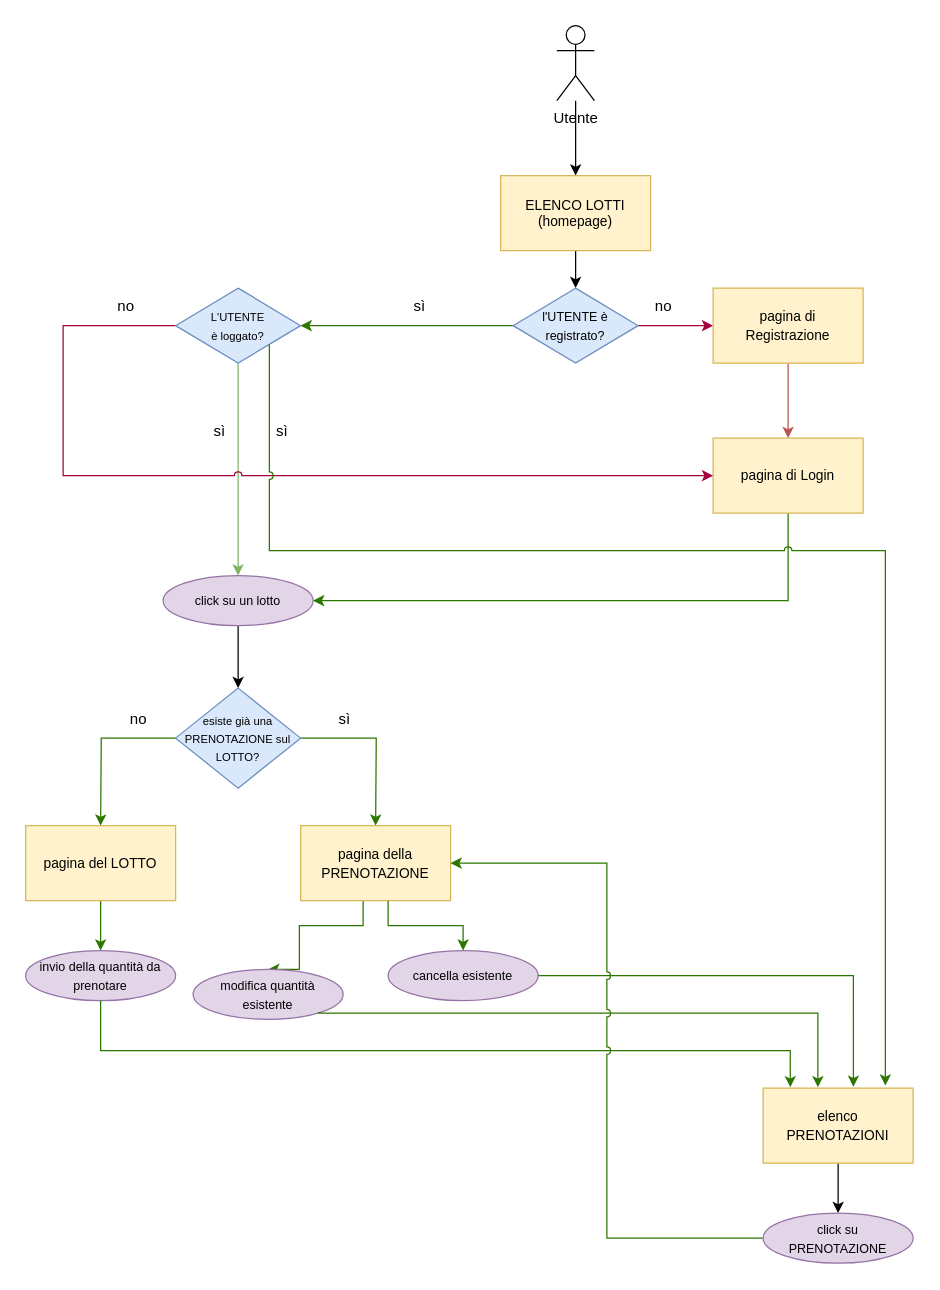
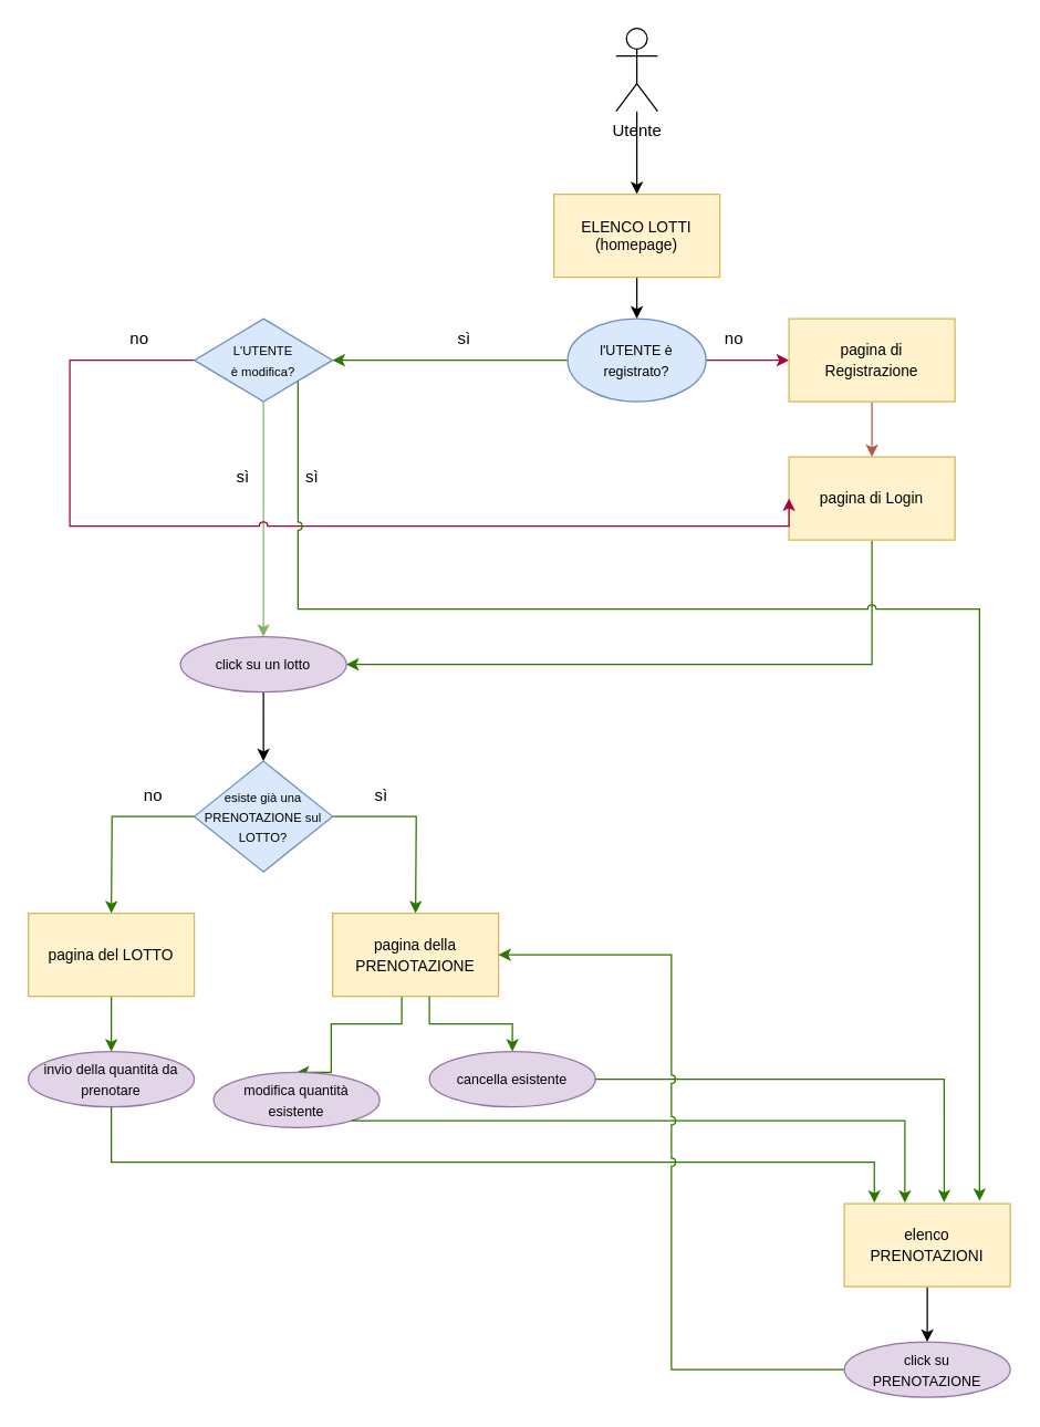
  <mxCell id="0" />
  <mxCell id="1" parent="0" />
  <mxCell id="2" value="" style="edgeStyle=orthogonalEdgeStyle;shape=connector;rounded=0;orthogonalLoop=1;jettySize=auto;html=1;strokeColor=default;align=center;verticalAlign=middle;fontFamily=Helvetica;fontSize=11;fontColor=default;labelBackgroundColor=default;endArrow=classic;" edge="1" parent="1" source="3" target="5"><mxGeometry relative="1" as="geometry" /></mxCell>
  <mxCell id="3" value="Utente" style="shape=umlActor;verticalLabelPosition=bottom;verticalAlign=top;html=1;" vertex="1" parent="1"><mxGeometry x="445" y="20" width="30" height="60" as="geometry" /></mxCell>
  <mxCell id="4" value="" style="edgeStyle=orthogonalEdgeStyle;shape=connector;rounded=0;orthogonalLoop=1;jettySize=auto;html=1;strokeColor=default;align=center;verticalAlign=middle;fontFamily=Helvetica;fontSize=11;fontColor=default;labelBackgroundColor=default;endArrow=classic;" edge="1" parent="1" source="5" target="39"><mxGeometry relative="1" as="geometry" /></mxCell>
  <mxCell id="5" value="&lt;font style=&quot;font-size: 11px;&quot;&gt;ELENCO LOTTI&lt;/font&gt;&lt;div style=&quot;font-size: 11px;&quot;&gt;&lt;font style=&quot;font-size: 11px;&quot;&gt;(homepage)&lt;/font&gt;&lt;/div&gt;" style="rounded=0;whiteSpace=wrap;html=1;fillColor=#fff2cc;strokeColor=#d6b656;" vertex="1" parent="1"><mxGeometry x="400" y="140" width="120" height="60" as="geometry" /></mxCell>
  <mxCell id="6" style="edgeStyle=orthogonalEdgeStyle;shape=connector;rounded=0;orthogonalLoop=1;jettySize=auto;html=1;strokeColor=default;align=center;verticalAlign=middle;fontFamily=Helvetica;fontSize=11;fontColor=default;labelBackgroundColor=default;endArrow=classic;" edge="1" parent="1" source="7" target="10"><mxGeometry relative="1" as="geometry" /></mxCell>
  <mxCell id="7" value="&lt;font style=&quot;font-size: 10px;&quot;&gt;click su un lotto&lt;/font&gt;" style="ellipse;whiteSpace=wrap;html=1;fillColor=#e1d5e7;strokeColor=#9673a6;" vertex="1" parent="1"><mxGeometry x="130" y="460" width="120" height="40" as="geometry" /></mxCell>
  <mxCell id="8" style="edgeStyle=orthogonalEdgeStyle;rounded=0;orthogonalLoop=1;jettySize=auto;html=1;fillColor=#60a917;strokeColor=#2D7600;" edge="1" parent="1" source="10"><mxGeometry relative="1" as="geometry"><mxPoint x="80" y="660" as="targetPoint" /></mxGeometry></mxCell>
  <mxCell id="9" style="edgeStyle=orthogonalEdgeStyle;rounded=0;orthogonalLoop=1;jettySize=auto;html=1;fillColor=#60a917;strokeColor=#2D7600;" edge="1" parent="1" source="10"><mxGeometry relative="1" as="geometry"><mxPoint x="300" y="660" as="targetPoint" /></mxGeometry></mxCell>
  <mxCell id="10" value="&lt;font style=&quot;font-size: 9px;&quot;&gt;esiste già una PRENOTAZIONE sul LOTTO?&lt;/font&gt;" style="rhombus;whiteSpace=wrap;html=1;fillColor=#dae8fc;strokeColor=#6c8ebf;" vertex="1" parent="1"><mxGeometry x="140" y="550" width="100" height="80" as="geometry" /></mxCell>
  <mxCell id="11" value="sì" style="text;html=1;align=center;verticalAlign=middle;resizable=0;points=[];autosize=1;strokeColor=none;fillColor=none;" vertex="1" parent="1"><mxGeometry x="280" y="650" width="30" height="30" as="geometry" /></mxCell>
  <mxCell id="12" style="edgeStyle=orthogonalEdgeStyle;shape=connector;rounded=0;orthogonalLoop=1;jettySize=auto;html=1;entryX=1;entryY=0.5;entryDx=0;entryDy=0;strokeColor=#2D7600;align=center;verticalAlign=middle;fontFamily=Helvetica;fontSize=11;fontColor=default;labelBackgroundColor=default;endArrow=classic;fillColor=#60a917;" edge="1" parent="1" source="13" target="7"><mxGeometry relative="1" as="geometry"><Array as="points"><mxPoint x="630" y="480" /></Array></mxGeometry></mxCell>
- <mxCell id="13" value="&lt;span style=&quot;font-size: 11px;&quot;&gt;pagina di Login&lt;/span&gt;" style="rounded=0;whiteSpace=wrap;html=1;fillColor=#fff2cc;strokeColor=#d6b656;" vertex="1" parent="1"><mxGeometry x="570" y="350" width="120" height="60" as="geometry" /></mxCell>
+ <mxCell id="13" value="&lt;span style=&quot;font-size: 11px;&quot;&gt;pagina di Login&lt;/span&gt;" style="rounded=0;whiteSpace=wrap;html=1;fillColor=#fff2cc;strokeColor=#d6b656;" vertex="1" parent="1"><mxGeometry x="570" y="330" width="120" height="60" as="geometry" /></mxCell>
  <mxCell id="14" value="no" style="text;html=1;align=center;verticalAlign=middle;resizable=0;points=[];autosize=1;strokeColor=none;fillColor=none;" vertex="1" parent="1"><mxGeometry x="80" y="230" width="40" height="30" as="geometry" /></mxCell>
  <mxCell id="15" value="" style="edgeStyle=orthogonalEdgeStyle;shape=connector;rounded=0;orthogonalLoop=1;jettySize=auto;html=1;strokeColor=#2D7600;align=center;verticalAlign=middle;fontFamily=Helvetica;fontSize=11;fontColor=default;labelBackgroundColor=default;endArrow=classic;fillColor=#60a917;" edge="1" parent="1" source="16" target="21"><mxGeometry relative="1" as="geometry" /></mxCell>
  <mxCell id="16" value="&lt;span style=&quot;font-size: 11px;&quot;&gt;pagina del LOTTO&lt;/span&gt;" style="rounded=0;whiteSpace=wrap;html=1;fillColor=#fff2cc;strokeColor=#d6b656;" vertex="1" parent="1"><mxGeometry x="20" y="660" width="120" height="60" as="geometry" /></mxCell>
  <mxCell id="17" value="sì" style="text;html=1;align=center;verticalAlign=middle;resizable=0;points=[];autosize=1;strokeColor=none;fillColor=none;" vertex="1" parent="1"><mxGeometry x="260" y="560" width="30" height="30" as="geometry" /></mxCell>
  <mxCell id="18" style="edgeStyle=orthogonalEdgeStyle;shape=connector;rounded=0;orthogonalLoop=1;jettySize=auto;html=1;entryX=0.5;entryY=0;entryDx=0;entryDy=0;strokeColor=#2D7600;align=center;verticalAlign=middle;fontFamily=Helvetica;fontSize=11;fontColor=default;labelBackgroundColor=default;endArrow=classic;fillColor=#60a917;" edge="1" parent="1" source="19" target="22"><mxGeometry relative="1" as="geometry"><Array as="points"><mxPoint x="290" y="740" /><mxPoint x="239" y="740" /></Array></mxGeometry></mxCell>
  <mxCell id="19" value="&lt;span style=&quot;font-size: 11px;&quot;&gt;pagina della PRENOTAZIONE&lt;/span&gt;" style="rounded=0;whiteSpace=wrap;html=1;fillColor=#fff2cc;strokeColor=#d6b656;" vertex="1" parent="1"><mxGeometry x="240" y="660" width="120" height="60" as="geometry" /></mxCell>
  <mxCell id="20" value="no" style="text;html=1;align=center;verticalAlign=middle;resizable=0;points=[];autosize=1;strokeColor=none;fillColor=none;" vertex="1" parent="1"><mxGeometry x="90" y="560" width="40" height="30" as="geometry" /></mxCell>
  <mxCell id="21" value="&lt;font style=&quot;font-size: 10px;&quot;&gt;invio della quantità da prenotare&lt;/font&gt;" style="ellipse;whiteSpace=wrap;html=1;fillColor=#e1d5e7;strokeColor=#9673a6;" vertex="1" parent="1"><mxGeometry x="20" y="760" width="120" height="40" as="geometry" /></mxCell>
  <mxCell id="22" value="&lt;font style=&quot;font-size: 10px;&quot;&gt;modifica quantità esistente&lt;/font&gt;" style="ellipse;whiteSpace=wrap;html=1;fillColor=#e1d5e7;strokeColor=#9673a6;" vertex="1" parent="1"><mxGeometry x="154" y="775" width="120" height="40" as="geometry" /></mxCell>
  <mxCell id="23" value="&lt;font style=&quot;font-size: 10px;&quot;&gt;cancella esistente&lt;/font&gt;" style="ellipse;whiteSpace=wrap;html=1;fillColor=#e1d5e7;strokeColor=#9673a6;" vertex="1" parent="1"><mxGeometry x="310" y="760" width="120" height="40" as="geometry" /></mxCell>
  <mxCell id="24" style="edgeStyle=orthogonalEdgeStyle;shape=connector;rounded=0;orthogonalLoop=1;jettySize=auto;html=1;entryX=0.5;entryY=0;entryDx=0;entryDy=0;strokeColor=#2D7600;align=center;verticalAlign=middle;fontFamily=Helvetica;fontSize=11;fontColor=default;labelBackgroundColor=default;endArrow=classic;fillColor=#60a917;" edge="1" parent="1" source="19" target="23"><mxGeometry relative="1" as="geometry"><Array as="points"><mxPoint x="310" y="740" /><mxPoint x="370" y="740" /></Array></mxGeometry></mxCell>
  <mxCell id="25" style="edgeStyle=orthogonalEdgeStyle;shape=connector;rounded=0;orthogonalLoop=1;jettySize=auto;html=1;entryX=0.5;entryY=0;entryDx=0;entryDy=0;strokeColor=#82b366;align=center;verticalAlign=middle;fontFamily=Helvetica;fontSize=11;fontColor=default;labelBackgroundColor=default;endArrow=classic;fillColor=#d5e8d4;" edge="1" parent="1" source="27" target="7"><mxGeometry relative="1" as="geometry" /></mxCell>
  <mxCell id="26" style="edgeStyle=orthogonalEdgeStyle;shape=connector;rounded=0;orthogonalLoop=1;jettySize=auto;html=1;exitX=0;exitY=0.5;exitDx=0;exitDy=0;entryX=0;entryY=0.5;entryDx=0;entryDy=0;strokeColor=#A50040;align=center;verticalAlign=middle;fontFamily=Helvetica;fontSize=11;fontColor=default;labelBackgroundColor=default;endArrow=classic;jumpStyle=arc;fillColor=#d80073;" edge="1" parent="1" source="27" target="13"><mxGeometry relative="1" as="geometry"><Array as="points"><mxPoint x="50" y="260" /><mxPoint x="50" y="380" /></Array></mxGeometry></mxCell>
- <mxCell id="27" value="&lt;font style=&quot;font-size: 9px;&quot;&gt;L'UTENTE&lt;/font&gt;&lt;div&gt;&lt;font style=&quot;font-size: 9px;&quot;&gt;è loggato?&lt;/font&gt;&lt;/div&gt;" style="rhombus;whiteSpace=wrap;html=1;fillColor=#dae8fc;strokeColor=#6c8ebf;" vertex="1" parent="1"><mxGeometry x="140" y="230" width="100" height="60" as="geometry" /></mxCell>
+ <mxCell id="27" value="&lt;font style=&quot;font-size: 9px;&quot;&gt;L'UTENTE&lt;/font&gt;&lt;div&gt;&lt;font style=&quot;font-size: 9px;&quot;&gt;è modifica?&lt;/font&gt;&lt;/div&gt;" style="rhombus;whiteSpace=wrap;html=1;fillColor=#dae8fc;strokeColor=#6c8ebf;" vertex="1" parent="1"><mxGeometry x="140" y="230" width="100" height="60" as="geometry" /></mxCell>
  <mxCell id="28" style="edgeStyle=orthogonalEdgeStyle;shape=connector;rounded=0;orthogonalLoop=1;jettySize=auto;html=1;entryX=0.5;entryY=0;entryDx=0;entryDy=0;strokeColor=default;align=center;verticalAlign=middle;fontFamily=Helvetica;fontSize=11;fontColor=default;labelBackgroundColor=default;endArrow=classic;" edge="1" parent="1" source="29" target="36"><mxGeometry relative="1" as="geometry" /></mxCell>
  <mxCell id="29" value="&lt;span style=&quot;font-size: 11px;&quot;&gt;elenco&lt;/span&gt;&lt;div&gt;&lt;span style=&quot;font-size: 11px;&quot;&gt;PRENOTAZIONI&lt;/span&gt;&lt;/div&gt;" style="rounded=0;whiteSpace=wrap;html=1;fillColor=#fff2cc;strokeColor=#d6b656;" vertex="1" parent="1"><mxGeometry x="610" y="870" width="120" height="60" as="geometry" /></mxCell>
  <mxCell id="30" value="no" style="text;html=1;align=center;verticalAlign=middle;resizable=0;points=[];autosize=1;strokeColor=none;fillColor=none;" vertex="1" parent="1"><mxGeometry x="510" y="230" width="40" height="30" as="geometry" /></mxCell>
  <mxCell id="31" value="sì" style="text;html=1;align=center;verticalAlign=middle;resizable=0;points=[];autosize=1;strokeColor=none;fillColor=none;" vertex="1" parent="1"><mxGeometry x="320" y="230" width="30" height="30" as="geometry" /></mxCell>
  <mxCell id="32" style="edgeStyle=orthogonalEdgeStyle;shape=connector;rounded=0;orthogonalLoop=1;jettySize=auto;html=1;entryX=0.602;entryY=-0.017;entryDx=0;entryDy=0;entryPerimeter=0;strokeColor=#2D7600;align=center;verticalAlign=middle;fontFamily=Helvetica;fontSize=11;fontColor=default;labelBackgroundColor=default;endArrow=classic;fillColor=#60a917;" edge="1" parent="1" source="23" target="29"><mxGeometry relative="1" as="geometry" /></mxCell>
  <mxCell id="33" style="edgeStyle=orthogonalEdgeStyle;shape=connector;rounded=0;orthogonalLoop=1;jettySize=auto;html=1;entryX=0.365;entryY=-0.012;entryDx=0;entryDy=0;entryPerimeter=0;strokeColor=#2D7600;align=center;verticalAlign=middle;fontFamily=Helvetica;fontSize=11;fontColor=default;labelBackgroundColor=default;endArrow=classic;fillColor=#60a917;" edge="1" parent="1" source="22" target="29"><mxGeometry relative="1" as="geometry"><Array as="points"><mxPoint x="239" y="810" /><mxPoint x="654" y="810" /></Array></mxGeometry></mxCell>
  <mxCell id="34" style="edgeStyle=orthogonalEdgeStyle;shape=connector;rounded=0;orthogonalLoop=1;jettySize=auto;html=1;entryX=0.181;entryY=-0.012;entryDx=0;entryDy=0;entryPerimeter=0;strokeColor=#2D7600;align=center;verticalAlign=middle;fontFamily=Helvetica;fontSize=11;fontColor=default;labelBackgroundColor=default;endArrow=classic;fillColor=#60a917;" edge="1" parent="1" source="21" target="29"><mxGeometry relative="1" as="geometry"><Array as="points"><mxPoint x="80" y="840" /><mxPoint x="632" y="840" /></Array></mxGeometry></mxCell>
  <mxCell id="35" style="edgeStyle=orthogonalEdgeStyle;shape=connector;rounded=0;orthogonalLoop=1;jettySize=auto;html=1;entryX=1;entryY=0.5;entryDx=0;entryDy=0;strokeColor=#2D7600;align=center;verticalAlign=middle;fontFamily=Helvetica;fontSize=11;fontColor=default;labelBackgroundColor=default;endArrow=classic;jumpStyle=arc;fillColor=#60a917;" edge="1" parent="1" source="36" target="19"><mxGeometry relative="1" as="geometry" /></mxCell>
  <mxCell id="36" value="&lt;font style=&quot;font-size: 10px;&quot;&gt;click su&lt;/font&gt;&lt;div&gt;&lt;font style=&quot;font-size: 10px;&quot;&gt;PRENOTAZIONE&lt;/font&gt;&lt;/div&gt;" style="ellipse;whiteSpace=wrap;html=1;fillColor=#e1d5e7;strokeColor=#9673a6;" vertex="1" parent="1"><mxGeometry x="610" y="970" width="120" height="40" as="geometry" /></mxCell>
  <mxCell id="37" value="" style="edgeStyle=orthogonalEdgeStyle;shape=connector;rounded=0;orthogonalLoop=1;jettySize=auto;html=1;strokeColor=#A50040;align=center;verticalAlign=middle;fontFamily=Helvetica;fontSize=11;fontColor=default;labelBackgroundColor=default;endArrow=classic;fillColor=#d80073;" edge="1" parent="1" source="39" target="41"><mxGeometry relative="1" as="geometry" /></mxCell>
  <mxCell id="38" value="" style="edgeStyle=orthogonalEdgeStyle;shape=connector;rounded=0;orthogonalLoop=1;jettySize=auto;html=1;strokeColor=#2D7600;align=center;verticalAlign=middle;fontFamily=Helvetica;fontSize=11;fontColor=default;labelBackgroundColor=default;endArrow=classic;fillColor=#60a917;" edge="1" parent="1" source="39" target="27"><mxGeometry relative="1" as="geometry" /></mxCell>
- <mxCell id="39" value="&lt;font size=&quot;1&quot;&gt;l'UTENTE è registrato?&lt;/font&gt;" style="rhombus;whiteSpace=wrap;html=1;fillColor=#dae8fc;strokeColor=#6c8ebf;" vertex="1" parent="1"><mxGeometry x="410" y="230" width="100" height="60" as="geometry" /></mxCell>
+ <mxCell id="39" value="&lt;font size=&quot;1&quot;&gt;l'UTENTE è registrato?&lt;/font&gt;" style="ellipse;whiteSpace=wrap;html=1;fillColor=#dae8fc;strokeColor=#6c8ebf;" vertex="1" parent="1"><mxGeometry x="410" y="230" width="100" height="60" as="geometry" /></mxCell>
  <mxCell id="40" style="edgeStyle=orthogonalEdgeStyle;shape=connector;rounded=0;orthogonalLoop=1;jettySize=auto;html=1;entryX=0.5;entryY=0;entryDx=0;entryDy=0;strokeColor=#b85450;align=center;verticalAlign=middle;fontFamily=Helvetica;fontSize=11;fontColor=default;labelBackgroundColor=default;endArrow=classic;fillColor=#f8cecc;" edge="1" parent="1" source="41" target="13"><mxGeometry relative="1" as="geometry" /></mxCell>
  <mxCell id="41" value="&lt;span style=&quot;font-size: 11px;&quot;&gt;pagina di&lt;/span&gt;&lt;div&gt;&lt;span style=&quot;font-size: 11px;&quot;&gt;Registrazione&lt;/span&gt;&lt;/div&gt;" style="rounded=0;whiteSpace=wrap;html=1;fillColor=#fff2cc;strokeColor=#d6b656;" vertex="1" parent="1"><mxGeometry x="570" y="230" width="120" height="60" as="geometry" /></mxCell>
  <mxCell id="42" value="sì" style="text;html=1;align=center;verticalAlign=middle;resizable=0;points=[];autosize=1;strokeColor=none;fillColor=none;" vertex="1" parent="1"><mxGeometry x="160" y="330" width="30" height="30" as="geometry" /></mxCell>
  <mxCell id="43" style="edgeStyle=orthogonalEdgeStyle;shape=connector;rounded=0;orthogonalLoop=1;jettySize=auto;html=1;exitX=1;exitY=1;exitDx=0;exitDy=0;entryX=0.815;entryY=-0.034;entryDx=0;entryDy=0;entryPerimeter=0;strokeColor=#2D7600;align=center;verticalAlign=middle;fontFamily=Helvetica;fontSize=11;fontColor=default;labelBackgroundColor=default;endArrow=classic;fillColor=#60a917;jumpStyle=arc;" edge="1" parent="1" source="27" target="29"><mxGeometry relative="1" as="geometry"><Array as="points"><mxPoint x="215" y="440" /><mxPoint x="708" y="440" /></Array></mxGeometry></mxCell>
  <mxCell id="44" value="sì" style="text;html=1;align=center;verticalAlign=middle;resizable=0;points=[];autosize=1;strokeColor=none;fillColor=none;" vertex="1" parent="1"><mxGeometry x="210" y="330" width="30" height="30" as="geometry" /></mxCell>
